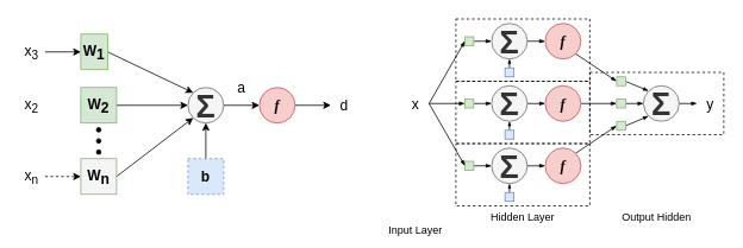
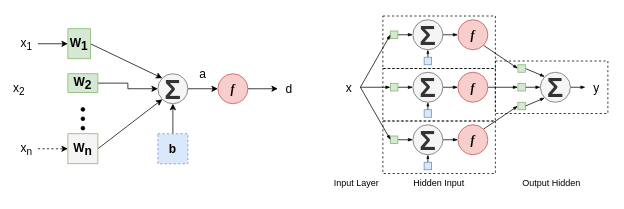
  <mxCell id="0" />
  <mxCell id="1" parent="0" />
  <mxCell id="2" style="edgeStyle=orthogonalEdgeStyle;rounded=0;orthogonalLoop=1;jettySize=auto;html=1;exitX=1;exitY=0.5;exitDx=0;exitDy=0;entryX=0;entryY=0.5;entryDx=0;entryDy=0;" edge="1" parent="1" source="3" target="5"><mxGeometry relative="1" as="geometry" /></mxCell>
  <mxCell id="3" value="Σ" style="ellipse;whiteSpace=wrap;html=1;aspect=fixed;fontSize=36;fontStyle=1;fillColor=#f5f5f5;fontColor=#333333;strokeColor=#666666;" vertex="1" parent="1"><mxGeometry x="210" y="97.5" width="40" height="40" as="geometry" /></mxCell>
  <mxCell id="4" style="edgeStyle=orthogonalEdgeStyle;rounded=0;orthogonalLoop=1;jettySize=auto;html=1;exitX=1;exitY=0.5;exitDx=0;exitDy=0;" edge="1" parent="1" source="5"><mxGeometry relative="1" as="geometry"><mxPoint x="370" y="117.466" as="targetPoint" /></mxGeometry></mxCell>
  <mxCell id="5" value="f" style="ellipse;whiteSpace=wrap;html=1;aspect=fixed;fontSize=16;fontStyle=3;fontFamily=Garamond;fillColor=#f8cecc;strokeColor=#b85450;" vertex="1" parent="1"><mxGeometry x="290" y="97.5" width="40" height="40" as="geometry" /></mxCell>
  <mxCell id="6" style="rounded=0;orthogonalLoop=1;jettySize=auto;html=1;exitX=1;exitY=0.5;exitDx=0;exitDy=0;entryX=0;entryY=0;entryDx=0;entryDy=0;" edge="1" parent="1" source="7" target="3"><mxGeometry relative="1" as="geometry" /></mxCell>
  <mxCell id="7" value="W&lt;sub style=&quot;font-size: 16px;&quot;&gt;1&lt;/sub&gt;" style="rounded=0;whiteSpace=wrap;html=1;fontStyle=1;fontSize=16;fillColor=#d5e8d4;strokeColor=#82b366;" vertex="1" parent="1"><mxGeometry x="90" y="37.5" width="30" height="40" as="geometry" /></mxCell>
  <mxCell id="8" style="edgeStyle=orthogonalEdgeStyle;rounded=0;orthogonalLoop=1;jettySize=auto;html=1;exitX=1;exitY=0.5;exitDx=0;exitDy=0;entryX=0;entryY=0.5;entryDx=0;entryDy=0;" edge="1" parent="1" source="9" target="3"><mxGeometry relative="1" as="geometry" /></mxCell>
- <mxCell id="9" value="W&lt;sub style=&quot;font-size: 16px;&quot;&gt;2&lt;/sub&gt;" style="rounded=0;whiteSpace=wrap;html=1;fontStyle=1;fontSize=16;fillColor=#d5e8d4;strokeColor=#82b366;" vertex="1" parent="1"><mxGeometry x="90" y="97.5" width="40" height="40" as="geometry" /></mxCell>
+ <mxCell id="9" value="W&lt;sub style=&quot;font-size: 16px;&quot;&gt;2&lt;/sub&gt;" style="rounded=0;whiteSpace=wrap;html=1;fontStyle=1;fontSize=16;fillColor=#d5e8d4;strokeColor=#82b366;" vertex="1" parent="1"><mxGeometry x="90" y="97.5" width="40" height="25" as="geometry" /></mxCell>
  <mxCell id="10" style="rounded=0;orthogonalLoop=1;jettySize=auto;html=1;exitX=1;exitY=0.5;exitDx=0;exitDy=0;entryX=0;entryY=1;entryDx=0;entryDy=0;" edge="1" parent="1" source="11" target="3"><mxGeometry relative="1" as="geometry" /></mxCell>
  <mxCell id="11" value="W&lt;sub style=&quot;font-size: 16px;&quot;&gt;n&lt;/sub&gt;" style="rounded=0;whiteSpace=wrap;html=1;fontStyle=1;fontSize=16;fillColor=#f5f5f5;strokeColor=#82b366;" vertex="1" parent="1"><mxGeometry x="90" y="177.5" width="40" height="40" as="geometry" /></mxCell>
  <mxCell id="12" value="" style="ellipse;whiteSpace=wrap;html=1;aspect=fixed;fillColor=#000000;" vertex="1" parent="1"><mxGeometry x="107.5" y="167.5" width="5" height="5" as="geometry" /></mxCell>
  <mxCell id="13" value="" style="ellipse;whiteSpace=wrap;html=1;aspect=fixed;fillColor=#000000;" vertex="1" parent="1"><mxGeometry x="107.5" y="155" width="5" height="5" as="geometry" /></mxCell>
  <mxCell id="14" value="" style="ellipse;whiteSpace=wrap;html=1;aspect=fixed;fillColor=#000000;" vertex="1" parent="1"><mxGeometry x="107.5" y="142.5" width="5" height="5" as="geometry" /></mxCell>
  <mxCell id="15" style="edgeStyle=orthogonalEdgeStyle;rounded=0;orthogonalLoop=1;jettySize=auto;html=1;exitX=0.5;exitY=0;exitDx=0;exitDy=0;entryX=0.5;entryY=1;entryDx=0;entryDy=0;" edge="1" parent="1" source="16" target="3"><mxGeometry relative="1" as="geometry" /></mxCell>
  <mxCell id="16" value="b" style="rounded=0;whiteSpace=wrap;html=1;fontStyle=1;fontSize=16;fillColor=#dae8fc;strokeColor=#6c8ebf;dashed=1;" vertex="1" parent="1"><mxGeometry x="210" y="177.5" width="40" height="40" as="geometry" /></mxCell>
  <mxCell id="17" style="edgeStyle=orthogonalEdgeStyle;rounded=0;orthogonalLoop=1;jettySize=auto;html=1;exitX=1;exitY=0.5;exitDx=0;exitDy=0;entryX=0;entryY=0.5;entryDx=0;entryDy=0;" edge="1" parent="1" source="18" target="7"><mxGeometry relative="1" as="geometry" /></mxCell>
- <mxCell id="18" value="x&lt;sub&gt;3&lt;/sub&gt;" style="text;html=1;align=center;verticalAlign=middle;whiteSpace=wrap;rounded=0;fontSize=16;" vertex="1" parent="1"><mxGeometry x="20" y="42.5" width="30" height="30" as="geometry" /></mxCell>
- <mxCell id="19" value="x&lt;sub&gt;2&lt;/sub&gt;" style="text;html=1;align=center;verticalAlign=middle;whiteSpace=wrap;rounded=0;fontSize=16;" vertex="1" parent="1"><mxGeometry x="20" y="102.5" width="30" height="30" as="geometry" /></mxCell>
+ <mxCell id="18" value="x&lt;sub&gt;1&lt;/sub&gt;" style="text;html=1;align=center;verticalAlign=middle;whiteSpace=wrap;rounded=0;fontSize=16;" vertex="1" parent="1"><mxGeometry x="20" y="42.5" width="30" height="30" as="geometry" /></mxCell>
+ <mxCell id="19" value="x&lt;sub&gt;2&lt;/sub&gt;" style="text;html=1;align=center;verticalAlign=middle;whiteSpace=wrap;rounded=0;fontSize=16;" vertex="1" parent="1"><mxGeometry x="10" y="102.5" width="30" height="30" as="geometry" /></mxCell>
  <mxCell id="20" style="edgeStyle=orthogonalEdgeStyle;rounded=0;orthogonalLoop=1;jettySize=auto;html=1;exitX=1;exitY=0.5;exitDx=0;exitDy=0;entryX=0;entryY=0.5;entryDx=0;entryDy=0;dashed=1;" edge="1" parent="1" source="21" target="11"><mxGeometry relative="1" as="geometry" /></mxCell>
  <mxCell id="21" value="x&lt;sub&gt;n&lt;/sub&gt;" style="text;html=1;align=center;verticalAlign=middle;whiteSpace=wrap;rounded=0;fontSize=16;" vertex="1" parent="1"><mxGeometry x="20" y="182.5" width="30" height="30" as="geometry" /></mxCell>
  <mxCell id="22" value="d" style="text;html=1;align=center;verticalAlign=middle;whiteSpace=wrap;rounded=0;fontSize=16;" vertex="1" parent="1"><mxGeometry x="370" y="102.5" width="30" height="30" as="geometry" /></mxCell>
  <mxCell id="23" style="edgeStyle=orthogonalEdgeStyle;rounded=0;orthogonalLoop=1;jettySize=auto;html=1;exitX=1;exitY=0.5;exitDx=0;exitDy=0;entryX=0;entryY=0.5;entryDx=0;entryDy=0;endSize=4;endArrow=blockThin;endFill=1;" edge="1" parent="1" source="24" target="26"><mxGeometry relative="1" as="geometry" /></mxCell>
  <mxCell id="24" value="Σ" style="ellipse;whiteSpace=wrap;html=1;aspect=fixed;fontSize=36;fontStyle=1;fillColor=#f5f5f5;fontColor=#333333;strokeColor=#666666;" vertex="1" parent="1"><mxGeometry x="550" y="25.5" width="40" height="40" as="geometry" /></mxCell>
  <mxCell id="25" style="rounded=0;orthogonalLoop=1;jettySize=auto;html=1;exitX=1;exitY=1;exitDx=0;exitDy=0;entryX=0;entryY=0.5;entryDx=0;entryDy=0;endSize=4;endArrow=blockThin;endFill=1;" edge="1" parent="1" source="26" target="44"><mxGeometry relative="1" as="geometry" /></mxCell>
  <mxCell id="26" value="f" style="ellipse;whiteSpace=wrap;html=1;aspect=fixed;fontSize=16;fontStyle=3;fontFamily=Garamond;fillColor=#f8cecc;strokeColor=#b85450;" vertex="1" parent="1"><mxGeometry x="610" y="25.5" width="40" height="40" as="geometry" /></mxCell>
  <mxCell id="27" style="edgeStyle=orthogonalEdgeStyle;rounded=0;orthogonalLoop=1;jettySize=auto;html=1;exitX=1;exitY=0.5;exitDx=0;exitDy=0;entryX=0;entryY=0.5;entryDx=0;entryDy=0;endSize=4;endArrow=blockThin;endFill=1;" edge="1" parent="1" source="28" target="30"><mxGeometry relative="1" as="geometry" /></mxCell>
  <mxCell id="28" value="Σ" style="ellipse;whiteSpace=wrap;html=1;aspect=fixed;fontSize=36;fontStyle=1;fillColor=#f5f5f5;fontColor=#333333;strokeColor=#666666;" vertex="1" parent="1"><mxGeometry x="550" y="95.5" width="40" height="40" as="geometry" /></mxCell>
  <mxCell id="29" style="rounded=0;orthogonalLoop=1;jettySize=auto;html=1;exitX=1;exitY=0.5;exitDx=0;exitDy=0;entryX=0;entryY=0.5;entryDx=0;entryDy=0;endSize=4;endArrow=blockThin;endFill=1;" edge="1" parent="1" source="30" target="46"><mxGeometry relative="1" as="geometry" /></mxCell>
  <mxCell id="30" value="f" style="ellipse;whiteSpace=wrap;html=1;aspect=fixed;fontSize=16;fontStyle=3;fontFamily=Garamond;fillColor=#f8cecc;strokeColor=#b85450;" vertex="1" parent="1"><mxGeometry x="610" y="95.5" width="40" height="40" as="geometry" /></mxCell>
  <mxCell id="31" style="edgeStyle=orthogonalEdgeStyle;rounded=0;orthogonalLoop=1;jettySize=auto;html=1;exitX=1;exitY=0.5;exitDx=0;exitDy=0;entryX=0;entryY=0.5;entryDx=0;entryDy=0;endSize=4;endArrow=blockThin;endFill=1;" edge="1" parent="1" source="32" target="34"><mxGeometry relative="1" as="geometry" /></mxCell>
  <mxCell id="32" value="Σ" style="ellipse;whiteSpace=wrap;html=1;aspect=fixed;fontSize=36;fontStyle=1;fillColor=#f5f5f5;fontColor=#333333;strokeColor=#666666;" vertex="1" parent="1"><mxGeometry x="550" y="165.5" width="40" height="40" as="geometry" /></mxCell>
  <mxCell id="33" style="rounded=0;orthogonalLoop=1;jettySize=auto;html=1;exitX=1;exitY=0;exitDx=0;exitDy=0;entryX=0;entryY=0.5;entryDx=0;entryDy=0;endSize=4;endArrow=blockThin;endFill=1;" edge="1" parent="1" source="34" target="48"><mxGeometry relative="1" as="geometry" /></mxCell>
  <mxCell id="34" value="f" style="ellipse;whiteSpace=wrap;html=1;aspect=fixed;fontSize=16;fontStyle=3;fontFamily=Garamond;fillColor=#f8cecc;strokeColor=#b85450;" vertex="1" parent="1"><mxGeometry x="610" y="165.5" width="40" height="40" as="geometry" /></mxCell>
  <mxCell id="35" style="edgeStyle=orthogonalEdgeStyle;rounded=0;orthogonalLoop=1;jettySize=auto;html=1;exitX=1;exitY=0.5;exitDx=0;exitDy=0;entryX=0;entryY=0.5;entryDx=0;entryDy=0;endSize=4;endArrow=blockThin;endFill=1;" edge="1" parent="1" source="36" target="49"><mxGeometry relative="1" as="geometry" /></mxCell>
  <mxCell id="36" value="Σ" style="ellipse;whiteSpace=wrap;html=1;aspect=fixed;fontSize=36;fontStyle=1;fillColor=#f5f5f5;fontColor=#333333;strokeColor=#666666;" vertex="1" parent="1"><mxGeometry x="720" y="95.5" width="40" height="40" as="geometry" /></mxCell>
  <mxCell id="37" style="edgeStyle=orthogonalEdgeStyle;rounded=0;orthogonalLoop=1;jettySize=auto;html=1;exitX=1;exitY=0.5;exitDx=0;exitDy=0;entryX=0;entryY=0.5;entryDx=0;entryDy=0;endSize=4;endArrow=blockThin;endFill=1;" edge="1" parent="1" source="38" target="24"><mxGeometry relative="1" as="geometry" /></mxCell>
  <mxCell id="38" value="" style="rounded=0;whiteSpace=wrap;html=1;fillColor=#d5e8d4;strokeColor=#82b366;" vertex="1" parent="1"><mxGeometry x="520" y="40.5" width="10" height="10" as="geometry" /></mxCell>
  <mxCell id="39" style="edgeStyle=orthogonalEdgeStyle;rounded=0;orthogonalLoop=1;jettySize=auto;html=1;exitX=1;exitY=0.5;exitDx=0;exitDy=0;entryX=0;entryY=0.5;entryDx=0;entryDy=0;endSize=4;endArrow=blockThin;endFill=1;" edge="1" parent="1" source="40" target="28"><mxGeometry relative="1" as="geometry" /></mxCell>
  <mxCell id="40" value="" style="rounded=0;whiteSpace=wrap;html=1;fillColor=#d5e8d4;strokeColor=#82b366;" vertex="1" parent="1"><mxGeometry x="520" y="110.5" width="10" height="10" as="geometry" /></mxCell>
  <mxCell id="41" style="edgeStyle=orthogonalEdgeStyle;rounded=0;orthogonalLoop=1;jettySize=auto;html=1;exitX=1;exitY=0.5;exitDx=0;exitDy=0;entryX=0;entryY=0.5;entryDx=0;entryDy=0;endSize=4;endArrow=blockThin;endFill=1;" edge="1" parent="1" source="42" target="32"><mxGeometry relative="1" as="geometry" /></mxCell>
  <mxCell id="42" value="" style="rounded=0;whiteSpace=wrap;html=1;fillColor=#d5e8d4;strokeColor=#82b366;" vertex="1" parent="1"><mxGeometry x="520" y="180.5" width="10" height="10" as="geometry" /></mxCell>
  <mxCell id="43" style="rounded=0;orthogonalLoop=1;jettySize=auto;html=1;exitX=1;exitY=0.5;exitDx=0;exitDy=0;entryX=0;entryY=0;entryDx=0;entryDy=0;endSize=4;endArrow=blockThin;endFill=1;" edge="1" parent="1" source="44" target="36"><mxGeometry relative="1" as="geometry" /></mxCell>
  <mxCell id="44" value="" style="rounded=0;whiteSpace=wrap;html=1;fillColor=#d5e8d4;strokeColor=#82b366;" vertex="1" parent="1"><mxGeometry x="690" y="85.5" width="10" height="10" as="geometry" /></mxCell>
  <mxCell id="45" style="rounded=0;orthogonalLoop=1;jettySize=auto;html=1;exitX=1;exitY=0.5;exitDx=0;exitDy=0;entryX=0;entryY=0.5;entryDx=0;entryDy=0;endSize=4;endArrow=blockThin;endFill=1;" edge="1" parent="1" source="46" target="36"><mxGeometry relative="1" as="geometry" /></mxCell>
  <mxCell id="46" value="" style="rounded=0;whiteSpace=wrap;html=1;fillColor=#d5e8d4;strokeColor=#82b366;" vertex="1" parent="1"><mxGeometry x="690" y="110.5" width="10" height="10" as="geometry" /></mxCell>
  <mxCell id="47" style="rounded=0;orthogonalLoop=1;jettySize=auto;html=1;exitX=1;exitY=0.5;exitDx=0;exitDy=0;entryX=0;entryY=1;entryDx=0;entryDy=0;endSize=4;endArrow=blockThin;endFill=1;" edge="1" parent="1" source="48" target="36"><mxGeometry relative="1" as="geometry" /></mxCell>
  <mxCell id="48" value="" style="rounded=0;whiteSpace=wrap;html=1;fillColor=#d5e8d4;strokeColor=#82b366;" vertex="1" parent="1"><mxGeometry x="690" y="135.5" width="10" height="10" as="geometry" /></mxCell>
  <mxCell id="49" value="y" style="text;html=1;align=center;verticalAlign=middle;whiteSpace=wrap;rounded=0;fontSize=16;" vertex="1" parent="1"><mxGeometry x="780" y="100.5" width="30" height="30" as="geometry" /></mxCell>
  <mxCell id="50" style="rounded=0;orthogonalLoop=1;jettySize=auto;html=1;exitX=1;exitY=0.5;exitDx=0;exitDy=0;entryX=0;entryY=0.5;entryDx=0;entryDy=0;endSize=4;endArrow=blockThin;endFill=1;" edge="1" parent="1" source="53" target="38"><mxGeometry relative="1" as="geometry" /></mxCell>
  <mxCell id="51" style="rounded=0;orthogonalLoop=1;jettySize=auto;html=1;exitX=1;exitY=0.5;exitDx=0;exitDy=0;entryX=0;entryY=0.5;entryDx=0;entryDy=0;endSize=4;endArrow=blockThin;endFill=1;" edge="1" parent="1" source="53" target="40"><mxGeometry relative="1" as="geometry" /></mxCell>
  <mxCell id="52" style="rounded=0;orthogonalLoop=1;jettySize=auto;html=1;exitX=1;exitY=0.5;exitDx=0;exitDy=0;entryX=0;entryY=0.5;entryDx=0;entryDy=0;endSize=4;endArrow=blockThin;endFill=1;" edge="1" parent="1" source="53" target="42"><mxGeometry relative="1" as="geometry" /></mxCell>
  <mxCell id="53" value="x" style="text;html=1;align=center;verticalAlign=middle;whiteSpace=wrap;rounded=0;fontSize=16;" vertex="1" parent="1"><mxGeometry x="450" y="100.5" width="30" height="30" as="geometry" /></mxCell>
  <mxCell id="54" style="edgeStyle=orthogonalEdgeStyle;rounded=0;orthogonalLoop=1;jettySize=auto;html=1;exitX=0.5;exitY=0;exitDx=0;exitDy=0;entryX=0.5;entryY=1;entryDx=0;entryDy=0;endSize=3;endArrow=blockThin;endFill=1;" edge="1" parent="1" source="55" target="24"><mxGeometry relative="1" as="geometry" /></mxCell>
  <mxCell id="55" value="" style="rounded=0;whiteSpace=wrap;html=1;fillColor=#dae8fc;strokeColor=#6c8ebf;" vertex="1" parent="1"><mxGeometry x="565" y="75.5" width="10" height="10" as="geometry" /></mxCell>
  <mxCell id="56" style="edgeStyle=orthogonalEdgeStyle;rounded=0;orthogonalLoop=1;jettySize=auto;html=1;exitX=0.5;exitY=0;exitDx=0;exitDy=0;entryX=0.5;entryY=1;entryDx=0;entryDy=0;endSize=3;endArrow=blockThin;endFill=1;" edge="1" parent="1" source="57" target="28"><mxGeometry relative="1" as="geometry"><mxPoint x="570" y="135.5" as="targetPoint" /></mxGeometry></mxCell>
  <mxCell id="57" value="" style="rounded=0;whiteSpace=wrap;html=1;fillColor=#dae8fc;strokeColor=#6c8ebf;" vertex="1" parent="1"><mxGeometry x="565" y="145.5" width="10" height="10" as="geometry" /></mxCell>
  <mxCell id="58" style="edgeStyle=orthogonalEdgeStyle;rounded=0;orthogonalLoop=1;jettySize=auto;html=1;exitX=0.5;exitY=0;exitDx=0;exitDy=0;entryX=0.5;entryY=1;entryDx=0;entryDy=0;endSize=3;endArrow=blockThin;endFill=1;" edge="1" parent="1" source="59" target="32"><mxGeometry relative="1" as="geometry"><mxPoint x="570" y="205.5" as="targetPoint" /></mxGeometry></mxCell>
  <mxCell id="59" value="" style="rounded=0;whiteSpace=wrap;html=1;fillColor=#dae8fc;strokeColor=#6c8ebf;" vertex="1" parent="1"><mxGeometry x="565" y="215.5" width="10" height="10" as="geometry" /></mxCell>
  <mxCell id="60" value="" style="rounded=0;whiteSpace=wrap;html=1;fillColor=none;dashed=1;" vertex="1" parent="1"><mxGeometry x="510" y="20.5" width="150" height="70" as="geometry" /></mxCell>
  <mxCell id="61" value="" style="rounded=0;whiteSpace=wrap;html=1;fillColor=none;dashed=1;" vertex="1" parent="1"><mxGeometry x="510" y="90.5" width="150" height="70" as="geometry" /></mxCell>
  <mxCell id="62" value="" style="rounded=0;whiteSpace=wrap;html=1;fillColor=none;dashed=1;" vertex="1" parent="1"><mxGeometry x="510" y="160.5" width="150" height="70" as="geometry" /></mxCell>
  <mxCell id="63" value="" style="rounded=0;whiteSpace=wrap;html=1;fillColor=none;dashed=1;" vertex="1" parent="1"><mxGeometry x="660" y="80.5" width="150" height="70" as="geometry" /></mxCell>
- <mxCell id="64" value="Input Layer" style="text;html=1;align=center;verticalAlign=middle;whiteSpace=wrap;rounded=0;" vertex="1" parent="1"><mxGeometry x="430" y="245.5" width="70" height="25" as="geometry" /></mxCell>
- <mxCell id="65" value="Hidden Layer" style="text;html=1;align=center;verticalAlign=middle;whiteSpace=wrap;rounded=0;" vertex="1" parent="1"><mxGeometry x="510" y="230.5" width="150" height="25" as="geometry" /></mxCell>
+ <mxCell id="64" value="Input Layer" style="text;html=1;align=center;verticalAlign=middle;whiteSpace=wrap;rounded=0;" vertex="1" parent="1"><mxGeometry x="440" y="230.5" width="70" height="25" as="geometry" /></mxCell>
+ <mxCell id="65" value="Hidden Input" style="text;html=1;align=center;verticalAlign=middle;whiteSpace=wrap;rounded=0;" vertex="1" parent="1"><mxGeometry x="510" y="230.5" width="150" height="25" as="geometry" /></mxCell>
  <mxCell id="66" value="Output Hidden" style="text;html=1;align=center;verticalAlign=middle;whiteSpace=wrap;rounded=0;" vertex="1" parent="1"><mxGeometry x="660" y="230.5" width="150" height="25" as="geometry" /></mxCell>
  <mxCell id="67" value="a" style="text;html=1;align=center;verticalAlign=middle;whiteSpace=wrap;rounded=0;fontSize=16;" vertex="1" parent="1"><mxGeometry x="250" y="78" width="40" height="40" as="geometry" /></mxCell>
